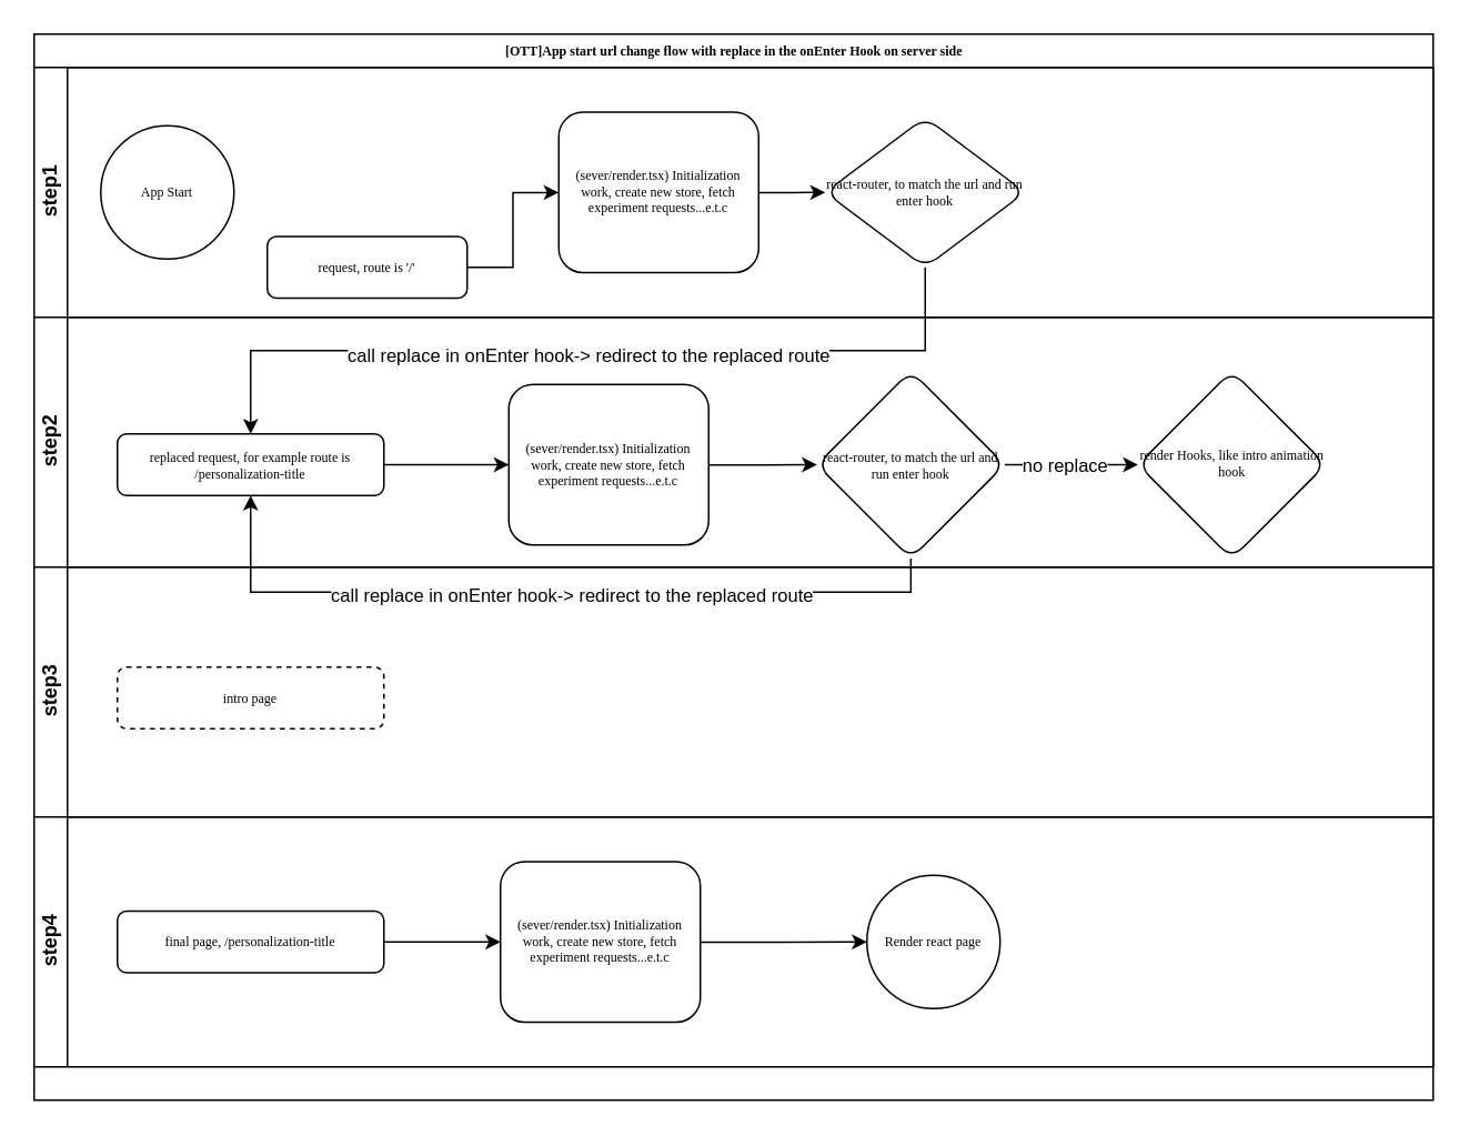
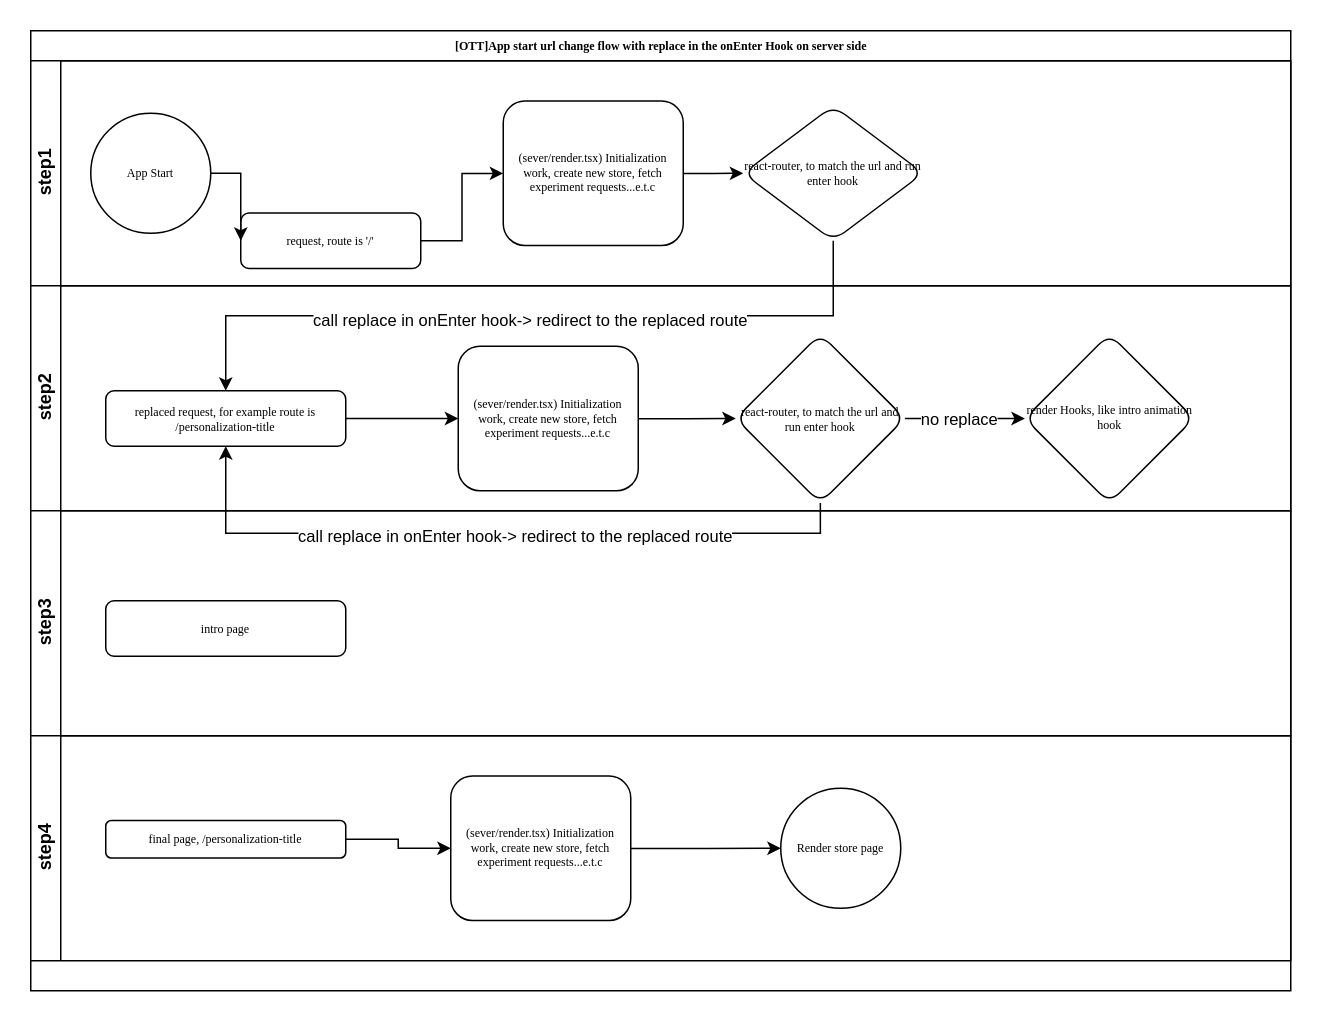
  <mxCell id="0" />
  <mxCell id="1" parent="0" />
  <mxCell id="2" value="[OTT]App start url change flow with replace in the onEnter Hook on server side" style="swimlane;html=1;childLayout=stackLayout;horizontal=1;startSize=20;horizontalStack=0;rounded=0;shadow=0;labelBackgroundColor=none;strokeWidth=1;fontFamily=Verdana;fontSize=8;align=center;" parent="1" vertex="1"><mxGeometry x="20" y="20" width="840" height="640" as="geometry" /></mxCell>
  <mxCell id="3" value="step1" style="swimlane;html=1;startSize=20;horizontal=0;" parent="2" vertex="1"><mxGeometry y="20" width="840" height="150" as="geometry" /></mxCell>
  <mxCell id="4" value="" style="edgeStyle=orthogonalEdgeStyle;rounded=0;orthogonalLoop=1;jettySize=auto;html=1;" edge="1" parent="3" source="5" target="7"><mxGeometry relative="1" as="geometry" /></mxCell>
  <mxCell id="5" value="request, route is '/'" style="rounded=1;whiteSpace=wrap;html=1;shadow=0;labelBackgroundColor=none;strokeWidth=1;fontFamily=Verdana;fontSize=8;align=center;" parent="3" vertex="1"><mxGeometry x="140" y="101.5" width="120" height="37" as="geometry" /></mxCell>
  <mxCell id="6" value="" style="edgeStyle=orthogonalEdgeStyle;rounded=0;orthogonalLoop=1;jettySize=auto;html=1;" edge="1" parent="3" source="7" target="8"><mxGeometry relative="1" as="geometry" /></mxCell>
  <mxCell id="7" value="(sever/render.tsx) Initialization work, create new store, fetch experiment requests...e.t.c" style="whiteSpace=wrap;html=1;fontSize=8;fontFamily=Verdana;rounded=1;shadow=0;labelBackgroundColor=none;strokeWidth=1;" vertex="1" parent="3"><mxGeometry x="315" y="26.88" width="120" height="96.25" as="geometry" /></mxCell>
  <mxCell id="8" value="react-router, to match the url and run enter hook" style="rhombus;whiteSpace=wrap;html=1;fontSize=8;fontFamily=Verdana;rounded=1;shadow=0;labelBackgroundColor=none;strokeWidth=1;" vertex="1" parent="3"><mxGeometry x="475" y="30" width="120" height="90" as="geometry" /></mxCell>
+ <mxCell id="9" style="edgeStyle=orthogonalEdgeStyle;rounded=0;orthogonalLoop=1;jettySize=auto;html=1;exitX=1;exitY=0.5;exitDx=0;exitDy=0;entryX=0;entryY=0.5;entryDx=0;entryDy=0;" edge="1" parent="3" source="10" target="5"><mxGeometry relative="1" as="geometry" /></mxCell>
  <mxCell id="10" value="App Start" style="ellipse;whiteSpace=wrap;html=1;fontSize=8;fontFamily=Verdana;rounded=1;shadow=0;labelBackgroundColor=none;strokeWidth=1;" vertex="1" parent="3"><mxGeometry x="40" y="35" width="80" height="80" as="geometry" /></mxCell>
  <mxCell id="11" value="step2" style="swimlane;html=1;startSize=20;horizontal=0;" parent="2" vertex="1"><mxGeometry y="170" width="840" height="150" as="geometry" /></mxCell>
  <mxCell id="12" style="edgeStyle=orthogonalEdgeStyle;rounded=0;orthogonalLoop=1;jettySize=auto;html=1;exitX=1;exitY=0.5;exitDx=0;exitDy=0;entryX=0;entryY=0.5;entryDx=0;entryDy=0;" edge="1" parent="11" source="13" target="15"><mxGeometry relative="1" as="geometry" /></mxCell>
  <mxCell id="13" value="replaced request, for example route is /personalization-title" style="rounded=1;whiteSpace=wrap;html=1;shadow=0;labelBackgroundColor=none;strokeWidth=1;fontFamily=Verdana;fontSize=8;align=center;" parent="11" vertex="1"><mxGeometry x="50" y="70" width="160" height="37" as="geometry" /></mxCell>
  <mxCell id="14" value="" style="edgeStyle=orthogonalEdgeStyle;rounded=0;orthogonalLoop=1;jettySize=auto;html=1;" edge="1" parent="11" source="15" target="20"><mxGeometry relative="1" as="geometry" /></mxCell>
  <mxCell id="15" value="(sever/render.tsx) Initialization work, create new store, fetch experiment requests...e.t.c" style="whiteSpace=wrap;html=1;fontSize=8;fontFamily=Verdana;rounded=1;shadow=0;labelBackgroundColor=none;strokeWidth=1;" vertex="1" parent="11"><mxGeometry x="285" y="40.38" width="120" height="96.25" as="geometry" /></mxCell>
  <mxCell id="16" style="edgeStyle=orthogonalEdgeStyle;rounded=0;orthogonalLoop=1;jettySize=auto;html=1;entryX=0.5;entryY=1;entryDx=0;entryDy=0;" edge="1" parent="11" source="20" target="13"><mxGeometry relative="1" as="geometry"><mxPoint x="230" y="160" as="targetPoint" /><Array as="points"><mxPoint x="526" y="165" /><mxPoint x="130" y="165" /></Array></mxGeometry></mxCell>
  <mxCell id="17" value="call replace in onEnter hook-&amp;gt; redirect to the replaced route" style="edgeLabel;html=1;align=center;verticalAlign=middle;resizable=0;points=[];" vertex="1" connectable="0" parent="16"><mxGeometry x="-0.058" y="1" relative="1" as="geometry"><mxPoint as="offset" /></mxGeometry></mxCell>
  <mxCell id="18" value="" style="edgeStyle=orthogonalEdgeStyle;rounded=0;orthogonalLoop=1;jettySize=auto;html=1;" edge="1" parent="11" source="20" target="21"><mxGeometry relative="1" as="geometry" /></mxCell>
  <mxCell id="19" value="no replace" style="edgeLabel;html=1;align=center;verticalAlign=middle;resizable=0;points=[];" vertex="1" connectable="0" parent="18"><mxGeometry x="-0.094" relative="1" as="geometry"><mxPoint as="offset" /></mxGeometry></mxCell>
  <mxCell id="20" value="react-router, to match the url and run enter hook" style="rhombus;whiteSpace=wrap;html=1;fontSize=8;fontFamily=Verdana;rounded=1;shadow=0;labelBackgroundColor=none;strokeWidth=1;" vertex="1" parent="11"><mxGeometry x="470" y="32.13" width="112.75" height="112.75" as="geometry" /></mxCell>
  <mxCell id="21" value="render Hooks, like intro animation hook" style="rhombus;whiteSpace=wrap;html=1;fontSize=8;fontFamily=Verdana;rounded=1;shadow=0;labelBackgroundColor=none;strokeWidth=1;" vertex="1" parent="11"><mxGeometry x="662.75" y="32.12" width="112.75" height="112.75" as="geometry" /></mxCell>
  <mxCell id="22" style="edgeStyle=orthogonalEdgeStyle;rounded=0;orthogonalLoop=1;jettySize=auto;html=1;exitX=0.5;exitY=1;exitDx=0;exitDy=0;entryX=0.5;entryY=0;entryDx=0;entryDy=0;" edge="1" parent="2" source="8" target="13"><mxGeometry relative="1" as="geometry"><mxPoint x="150" y="220" as="targetPoint" /></mxGeometry></mxCell>
  <mxCell id="23" value="call replace in onEnter hook-&amp;gt; redirect to the replaced route" style="edgeLabel;html=1;align=center;verticalAlign=middle;resizable=0;points=[];" vertex="1" connectable="0" parent="22"><mxGeometry x="0.003" y="2" relative="1" as="geometry"><mxPoint as="offset" /></mxGeometry></mxCell>
  <mxCell id="24" value="step3" style="swimlane;html=1;startSize=20;horizontal=0;" parent="2" vertex="1"><mxGeometry y="320" width="840" height="150" as="geometry" /></mxCell>
- <mxCell id="25" value="intro page" style="rounded=1;whiteSpace=wrap;html=1;shadow=0;labelBackgroundColor=none;strokeWidth=1;fontFamily=Verdana;fontSize=8;align=center;dashed=1;" vertex="1" parent="24"><mxGeometry x="50" y="60" width="160" height="37" as="geometry" /></mxCell>
+ <mxCell id="25" value="intro page" style="rounded=1;whiteSpace=wrap;html=1;shadow=0;labelBackgroundColor=none;strokeWidth=1;fontFamily=Verdana;fontSize=8;align=center;" vertex="1" parent="24"><mxGeometry x="50" y="60" width="160" height="37" as="geometry" /></mxCell>
  <mxCell id="26" value="step4" style="swimlane;html=1;startSize=20;horizontal=0;" vertex="1" parent="2"><mxGeometry y="470" width="840" height="150" as="geometry" /></mxCell>
  <mxCell id="27" style="edgeStyle=orthogonalEdgeStyle;rounded=0;orthogonalLoop=1;jettySize=auto;html=1;exitX=1;exitY=0.5;exitDx=0;exitDy=0;entryX=0;entryY=0.5;entryDx=0;entryDy=0;" edge="1" parent="26" source="28" target="30"><mxGeometry relative="1" as="geometry" /></mxCell>
- <mxCell id="28" value="final page, /personalization-title" style="rounded=1;whiteSpace=wrap;html=1;shadow=0;labelBackgroundColor=none;strokeWidth=1;fontFamily=Verdana;fontSize=8;align=center;" vertex="1" parent="26"><mxGeometry x="50" y="56.5" width="160" height="37" as="geometry" /></mxCell>
+ <mxCell id="28" value="final page, /personalization-title" style="rounded=1;whiteSpace=wrap;html=1;shadow=0;labelBackgroundColor=none;strokeWidth=1;fontFamily=Verdana;fontSize=8;align=center;" vertex="1" parent="26"><mxGeometry x="50" y="56.5" width="160" height="25" as="geometry" /></mxCell>
  <mxCell id="29" value="" style="edgeStyle=orthogonalEdgeStyle;rounded=0;orthogonalLoop=1;jettySize=auto;html=1;" edge="1" parent="26" source="30" target="31"><mxGeometry relative="1" as="geometry" /></mxCell>
  <mxCell id="30" value="(sever/render.tsx) Initialization work, create new store, fetch experiment requests...e.t.c" style="whiteSpace=wrap;html=1;fontSize=8;fontFamily=Verdana;rounded=1;shadow=0;labelBackgroundColor=none;strokeWidth=1;" vertex="1" parent="26"><mxGeometry x="280" y="26.88" width="120" height="96.25" as="geometry" /></mxCell>
- <mxCell id="31" value="Render react page" style="ellipse;whiteSpace=wrap;html=1;fontSize=8;fontFamily=Verdana;rounded=1;shadow=0;labelBackgroundColor=none;strokeWidth=1;" vertex="1" parent="26"><mxGeometry x="500" y="35.005" width="80" height="80" as="geometry" /></mxCell>
+ <mxCell id="31" value="Render store page" style="ellipse;whiteSpace=wrap;html=1;fontSize=8;fontFamily=Verdana;rounded=1;shadow=0;labelBackgroundColor=none;strokeWidth=1;" vertex="1" parent="26"><mxGeometry x="500" y="35.005" width="80" height="80" as="geometry" /></mxCell>
